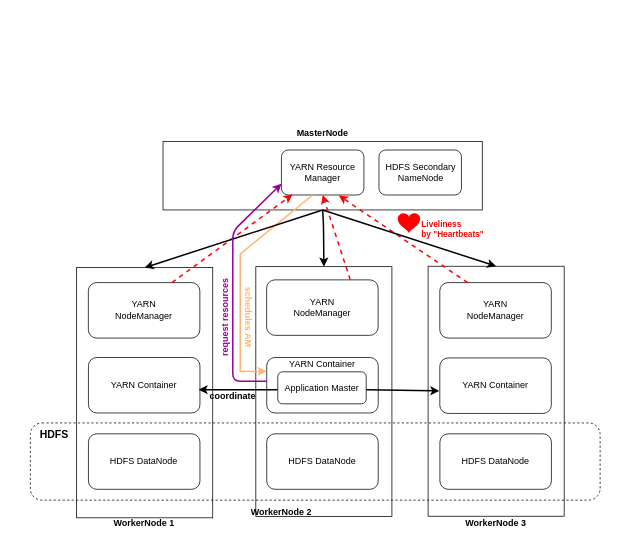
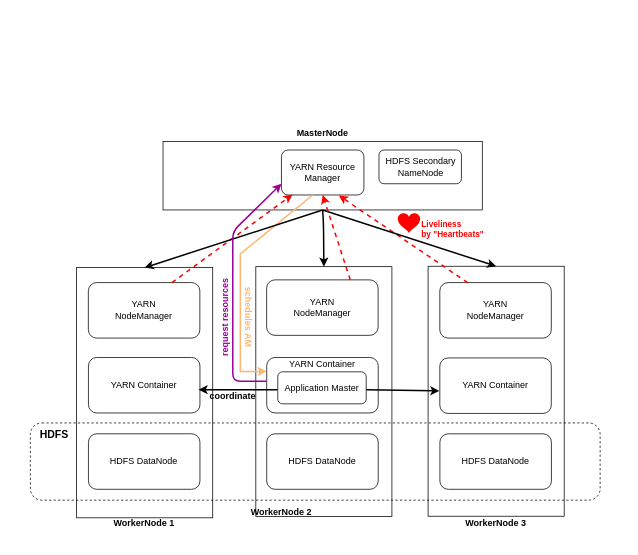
  <mxCell id="0" />
  <mxCell id="1" parent="0" />
  <mxCell id="2" value="" style="rounded=0;whiteSpace=wrap;html=1;dashed=1;fontSize=11;fillColor=#ffffff;fontFamily=Helvetica;strokeWidth=2;strokeColor=none;" parent="1" vertex="1"><mxGeometry x="20" y="158" width="800" height="560" as="geometry" /></mxCell>
  <mxCell id="3" value="" style="rounded=0;whiteSpace=wrap;html=1;rotation=-90;fontFamily=Helvetica;" parent="1" vertex="1"><mxGeometry x="264.82" y="430.96" width="333.36" height="181.52" as="geometry" /></mxCell>
  <mxCell id="4" value="" style="rounded=0;whiteSpace=wrap;html=1;rotation=-90;fontFamily=Helvetica;" parent="1" vertex="1"><mxGeometry x="384.22" y="20.82" width="91.29" height="425.85" as="geometry" /></mxCell>
  <mxCell id="5" value="&lt;div align=&quot;center&quot;&gt;MasterNode&lt;/div&gt;" style="text;html=1;strokeColor=none;fillColor=none;align=center;verticalAlign=middle;whiteSpace=wrap;rounded=0;fontFamily=Helvetica;fontStyle=1" parent="1" vertex="1"><mxGeometry x="344.86" y="166.52" width="170" height="20" as="geometry" /></mxCell>
  <mxCell id="6" value="YARN Resource Manager" style="rounded=1;whiteSpace=wrap;html=1;fillColor=none;fontFamily=Helvetica;" parent="1" vertex="1"><mxGeometry x="374.91" y="199.45" width="110" height="60" as="geometry" /></mxCell>
- <mxCell id="7" value="&lt;div align=&quot;center&quot;&gt;HDFS Secondary NameNode&lt;br&gt;&lt;/div&gt;" style="rounded=1;whiteSpace=wrap;html=1;fillColor=none;align=left;fontFamily=Helvetica;" parent="1" vertex="1"><mxGeometry x="505" y="199.45" width="110" height="60" as="geometry" /></mxCell>
+ <mxCell id="7" value="&lt;div align=&quot;center&quot;&gt;HDFS Secondary NameNode&lt;br&gt;&lt;/div&gt;" style="rounded=1;whiteSpace=wrap;html=1;fillColor=none;align=left;fontFamily=Helvetica;" parent="1" vertex="1"><mxGeometry x="505" y="199.45" width="110" height="45" as="geometry" /></mxCell>
  <mxCell id="8" value="WorkerNode 2" style="text;html=1;strokeColor=none;fillColor=none;align=center;verticalAlign=middle;whiteSpace=wrap;rounded=0;fontFamily=Helvetica;fontStyle=1" parent="1" vertex="1"><mxGeometry x="309.51" y="673" width="130" height="20" as="geometry" /></mxCell>
  <mxCell id="9" value="&lt;div align=&quot;center&quot;&gt;YARN&lt;/div&gt;&lt;div align=&quot;center&quot;&gt;NodeManager&lt;br&gt;&lt;/div&gt;" style="rounded=1;whiteSpace=wrap;html=1;fillColor=none;align=center;fontFamily=Helvetica;" parent="1" vertex="1"><mxGeometry x="355.15" y="372.65" width="148.73" height="74.02" as="geometry" /></mxCell>
  <mxCell id="10" value="HDFS DataNode" style="rounded=1;whiteSpace=wrap;html=1;fillColor=none;align=center;fontFamily=Helvetica;" parent="1" vertex="1"><mxGeometry x="355.27" y="577.99" width="148.73" height="74.02" as="geometry" /></mxCell>
  <mxCell id="11" style="edgeStyle=orthogonalEdgeStyle;rounded=0;orthogonalLoop=1;jettySize=auto;html=1;exitX=0.5;exitY=1;exitDx=0;exitDy=0;fontFamily=Helvetica;" parent="1" edge="1"><mxGeometry relative="1" as="geometry"><mxPoint x="405.67" y="547.74" as="sourcePoint" /><mxPoint x="405.67" y="547.74" as="targetPoint" /></mxGeometry></mxCell>
  <mxCell id="12" value="" style="rounded=0;whiteSpace=wrap;html=1;rotation=-90;fontFamily=Helvetica;" parent="1" vertex="1"><mxGeometry x="25.6" y="432.4" width="333.76" height="181.52" as="geometry" /></mxCell>
  <mxCell id="13" value="WorkerNode 1" style="text;html=1;strokeColor=none;fillColor=none;align=center;verticalAlign=middle;whiteSpace=wrap;rounded=0;fontFamily=Helvetica;fontStyle=1" parent="1" vertex="1"><mxGeometry x="126.71" y="688" width="130" height="20" as="geometry" /></mxCell>
  <mxCell id="14" value="&lt;div align=&quot;center&quot;&gt;YARN&lt;/div&gt;&lt;div align=&quot;center&quot;&gt;NodeManager&lt;br&gt;&lt;/div&gt;" style="rounded=1;whiteSpace=wrap;html=1;fillColor=none;align=center;fontFamily=Helvetica;" parent="1" vertex="1"><mxGeometry x="117.34" y="376.31" width="148.73" height="74.02" as="geometry" /></mxCell>
  <mxCell id="15" value="HDFS DataNode" style="rounded=1;whiteSpace=wrap;html=1;fillColor=none;align=center;fontFamily=Helvetica;" parent="1" vertex="1"><mxGeometry x="117.47" y="577.99" width="148.73" height="74.02" as="geometry" /></mxCell>
  <mxCell id="16" style="edgeStyle=orthogonalEdgeStyle;rounded=0;orthogonalLoop=1;jettySize=auto;html=1;exitX=0.5;exitY=1;exitDx=0;exitDy=0;fontFamily=Helvetica;" parent="1" edge="1"><mxGeometry relative="1" as="geometry"><mxPoint x="167.86" y="551.4" as="sourcePoint" /><mxPoint x="167.86" y="551.4" as="targetPoint" /></mxGeometry></mxCell>
  <mxCell id="17" value="" style="rounded=0;whiteSpace=wrap;html=1;rotation=-90;fontFamily=Helvetica;" parent="1" vertex="1"><mxGeometry x="494.56" y="430.45" width="333.45" height="181.52" as="geometry" /></mxCell>
  <mxCell id="18" value="WorkerNode 3" style="text;html=1;strokeColor=none;fillColor=none;align=center;verticalAlign=middle;whiteSpace=wrap;rounded=0;fontFamily=Helvetica;fontStyle=1" parent="1" vertex="1"><mxGeometry x="596.285" y="687.995" width="130" height="20" as="geometry" /></mxCell>
  <mxCell id="19" value="&lt;div align=&quot;center&quot;&gt;YARN&lt;/div&gt;&lt;div align=&quot;center&quot;&gt;NodeManager&lt;br&gt;&lt;/div&gt;" style="rounded=1;whiteSpace=wrap;html=1;fillColor=none;align=center;fontFamily=Helvetica;" parent="1" vertex="1"><mxGeometry x="586.145" y="376.315" width="148.73" height="74.02" as="geometry" /></mxCell>
  <mxCell id="20" value="HDFS DataNode" style="rounded=1;whiteSpace=wrap;html=1;fillColor=none;align=center;fontFamily=Helvetica;" parent="1" vertex="1"><mxGeometry x="586.275" y="577.995" width="148.73" height="74.02" as="geometry" /></mxCell>
  <mxCell id="21" style="edgeStyle=orthogonalEdgeStyle;rounded=0;orthogonalLoop=1;jettySize=auto;html=1;exitX=0.5;exitY=1;exitDx=0;exitDy=0;fontFamily=Helvetica;" parent="1" edge="1"><mxGeometry relative="1" as="geometry"><mxPoint x="636.665" y="551.405" as="sourcePoint" /><mxPoint x="636.665" y="551.405" as="targetPoint" /></mxGeometry></mxCell>
  <mxCell id="22" value="" style="rounded=1;whiteSpace=wrap;html=1;dashed=1;fontSize=11;fillColor=none;fontFamily=Helvetica;" parent="1" vertex="1"><mxGeometry x="40" y="563.5" width="760" height="103" as="geometry" /></mxCell>
  <mxCell id="23" value="&lt;font style=&quot;font-size: 14px&quot;&gt;HDFS&lt;/font&gt;" style="text;html=1;strokeColor=none;fillColor=none;align=center;verticalAlign=middle;whiteSpace=wrap;rounded=0;dashed=1;fontSize=11;fontStyle=1;fontFamily=Helvetica;" parent="1" vertex="1"><mxGeometry x="27.48" y="563.5" width="90" height="30.6" as="geometry" /></mxCell>
  <mxCell id="24" value="" style="endArrow=classic;html=1;fontFamily=Helvetica;fontSize=11;exitX=0.75;exitY=0;exitDx=0;exitDy=0;fontColor=#FF9933;dashed=1;fillColor=#ffe6cc;strokeColor=#FF0000;entryX=0.134;entryY=0.99;entryDx=0;entryDy=0;strokeWidth=2;entryPerimeter=0;" parent="1" source="14" target="6" edge="1"><mxGeometry width="50" height="50" relative="1" as="geometry"><mxPoint x="330" y="398" as="sourcePoint" /><mxPoint x="280" y="448" as="targetPoint" /></mxGeometry></mxCell>
  <mxCell id="25" value="" style="endArrow=classic;html=1;fontFamily=Helvetica;fontSize=11;entryX=0.696;entryY=1.011;entryDx=0;entryDy=0;exitX=0.25;exitY=0;exitDx=0;exitDy=0;dashed=1;fillColor=#ffe6cc;strokeColor=#FF0000;strokeWidth=2;entryPerimeter=0;" parent="1" source="19" target="6" edge="1"><mxGeometry width="50" height="50" relative="1" as="geometry"><mxPoint x="330" y="398" as="sourcePoint" /><mxPoint x="430" y="258" as="targetPoint" /></mxGeometry></mxCell>
  <mxCell id="26" value="YARN Container" style="rounded=1;whiteSpace=wrap;html=1;fillColor=none;align=center;fontFamily=Helvetica;" parent="1" vertex="1"><mxGeometry x="586.145" y="476.785" width="148.73" height="74.02" as="geometry" /></mxCell>
  <mxCell id="27" value="YARN Container" style="rounded=1;whiteSpace=wrap;html=1;fillColor=none;align=center;fontFamily=Helvetica;" parent="1" vertex="1"><mxGeometry x="117.475" y="476.195" width="148.73" height="74.02" as="geometry" /></mxCell>
  <mxCell id="28" value="&lt;div&gt;YARN Container&lt;/div&gt;&lt;div&gt;&lt;br&gt;&lt;/div&gt;&lt;div&gt;&lt;br&gt;&lt;/div&gt;&lt;div&gt;&lt;br&gt;&lt;/div&gt;&lt;div&gt;&lt;br&gt;&lt;/div&gt;" style="rounded=1;whiteSpace=wrap;html=1;fillColor=none;align=center;fontFamily=Helvetica;" parent="1" vertex="1"><mxGeometry x="355.275" y="476.195" width="148.73" height="74.02" as="geometry" /></mxCell>
  <mxCell id="29" value="" style="endArrow=classic;html=1;strokeColor=#FFB570;fontFamily=Helvetica;fontSize=11;fontColor=#FF9933;exitX=0.379;exitY=1.001;exitDx=0;exitDy=0;entryX=0;entryY=0.25;entryDx=0;entryDy=0;rounded=0;strokeWidth=2;exitPerimeter=0;" parent="1" source="6" target="28" edge="1"><mxGeometry width="50" height="50" relative="1" as="geometry"><mxPoint x="325.53" y="268" as="sourcePoint" /><mxPoint x="330" y="398" as="targetPoint" /><Array as="points"><mxPoint x="320" y="338" /><mxPoint x="320" y="495" /></Array></mxGeometry></mxCell>
  <mxCell id="30" value="" style="endArrow=classic;html=1;strokeColor=#000000;strokeWidth=2;fontFamily=Helvetica;fontSize=11;fontColor=#FF9933;exitX=-0.004;exitY=0.559;exitDx=0;exitDy=0;entryX=0.988;entryY=0.58;entryDx=0;entryDy=0;entryPerimeter=0;exitPerimeter=0;" parent="1" source="37" target="27" edge="1"><mxGeometry width="50" height="50" relative="1" as="geometry"><mxPoint x="280" y="448" as="sourcePoint" /><mxPoint x="264" y="520" as="targetPoint" /></mxGeometry></mxCell>
  <mxCell id="31" value="" style="endArrow=classic;html=1;strokeColor=#000000;strokeWidth=2;fontFamily=Helvetica;fontSize=11;fontColor=#FF9933;exitX=1.001;exitY=0.564;exitDx=0;exitDy=0;entryX=-0.004;entryY=0.594;entryDx=0;entryDy=0;entryPerimeter=0;exitPerimeter=0;" parent="1" source="37" target="26" edge="1"><mxGeometry width="50" height="50" relative="1" as="geometry"><mxPoint x="280" y="448" as="sourcePoint" /><mxPoint x="330" y="398" as="targetPoint" /></mxGeometry></mxCell>
  <mxCell id="32" value="" style="shape=mxgraph.signs.healthcare.heart_2;html=1;fillColor=#FF0000;strokeColor=none;verticalLabelPosition=bottom;verticalAlign=top;align=center;rounded=1;dashed=1;fontFamily=Helvetica;fontSize=11;fontColor=#FF9933;" parent="1" vertex="1"><mxGeometry x="530" y="283.96" width="30" height="26.28" as="geometry" /></mxCell>
  <mxCell id="33" value="&lt;div&gt;Liveliness&lt;/div&gt;&lt;div&gt;by &quot;Heartbeats&quot;&lt;br&gt;&lt;/div&gt;" style="text;html=1;strokeColor=none;fillColor=none;align=left;verticalAlign=middle;whiteSpace=wrap;rounded=0;dashed=1;fontFamily=Helvetica;fontSize=11;fontColor=#FF0000;fontStyle=1" parent="1" vertex="1"><mxGeometry x="560" y="290.24" width="100" height="30" as="geometry" /></mxCell>
  <mxCell id="34" value="" style="endArrow=classic;html=1;strokeColor=#000000;strokeWidth=2;fontFamily=Helvetica;fontSize=11;fontColor=#000000;entryX=1;entryY=0.5;entryDx=0;entryDy=0;exitX=0;exitY=0.5;exitDx=0;exitDy=0;" parent="1" source="4" target="12" edge="1"><mxGeometry width="50" height="50" relative="1" as="geometry"><mxPoint x="432" y="292" as="sourcePoint" /><mxPoint x="330" y="398" as="targetPoint" /></mxGeometry></mxCell>
  <mxCell id="35" value="" style="endArrow=classic;html=1;strokeColor=#000000;strokeWidth=2;fontFamily=Helvetica;fontSize=11;fontColor=#000000;entryX=1;entryY=0.5;entryDx=0;entryDy=0;exitX=0;exitY=0.5;exitDx=0;exitDy=0;" parent="1" source="4" target="3" edge="1"><mxGeometry width="50" height="50" relative="1" as="geometry"><mxPoint x="431" y="288" as="sourcePoint" /><mxPoint x="330" y="398" as="targetPoint" /><Array as="points"><mxPoint x="431" y="298" /></Array></mxGeometry></mxCell>
  <mxCell id="36" value="" style="endArrow=classic;html=1;strokeColor=#000000;strokeWidth=2;fontFamily=Helvetica;fontSize=11;fontColor=#000000;entryX=1;entryY=0.5;entryDx=0;entryDy=0;exitX=0;exitY=0.5;exitDx=0;exitDy=0;" parent="1" source="4" target="17" edge="1"><mxGeometry width="50" height="50" relative="1" as="geometry"><mxPoint x="430" y="298" as="sourcePoint" /><mxPoint x="330" y="398" as="targetPoint" /></mxGeometry></mxCell>
  <mxCell id="37" value="Application Master" style="rounded=1;whiteSpace=wrap;html=1;fillColor=none;align=center;fontFamily=Helvetica;" parent="1" vertex="1"><mxGeometry x="370" y="495.31" width="117.97" height="42.69" as="geometry" /></mxCell>
  <mxCell id="38" value="schedules AM" style="text;html=1;strokeColor=none;fillColor=none;align=center;verticalAlign=middle;whiteSpace=wrap;rounded=0;fontColor=#FFB570;fontStyle=1;rotation=90;" parent="1" vertex="1"><mxGeometry x="284.91" y="412.4" width="90" height="20" as="geometry" /></mxCell>
  <mxCell id="39" value="" style="endArrow=classic;html=1;fontFamily=Helvetica;fontSize=11;dashed=1;fillColor=#ffe6cc;strokeColor=#FF0000;entryX=0.5;entryY=1;entryDx=0;entryDy=0;strokeWidth=2;exitX=0.75;exitY=0;exitDx=0;exitDy=0;" parent="1" source="9" target="6" edge="1"><mxGeometry width="50" height="50" relative="1" as="geometry"><mxPoint x="432" y="373" as="sourcePoint" /><mxPoint x="432" y="228" as="targetPoint" /><Array as="points" /></mxGeometry></mxCell>
  <mxCell id="40" value="coordinate" style="text;html=1;strokeColor=none;fillColor=none;align=center;verticalAlign=middle;whiteSpace=wrap;rounded=0;fontStyle=1" vertex="1" parent="1"><mxGeometry x="290" y="518" width="40" height="20" as="geometry" /></mxCell>
  <mxCell id="41" value="" style="endArrow=classic;html=1;exitX=0;exitY=0.43;exitDx=0;exitDy=0;entryX=0;entryY=0.75;entryDx=0;entryDy=0;strokeWidth=2;strokeColor=#990099;exitPerimeter=0;" edge="1" parent="1" source="28" target="6"><mxGeometry width="50" height="50" relative="1" as="geometry"><mxPoint x="220" y="538" as="sourcePoint" /><mxPoint x="270" y="488" as="targetPoint" /><Array as="points"><mxPoint x="310" y="508" /><mxPoint x="310" y="308" /></Array></mxGeometry></mxCell>
  <mxCell id="42" value="request resources" style="text;html=1;strokeColor=none;fillColor=none;align=center;verticalAlign=middle;whiteSpace=wrap;rounded=0;fontStyle=1;fontColor=#990099;rotation=-90;" vertex="1" parent="1"><mxGeometry x="245.27" y="412.4" width="110" height="20" as="geometry" /></mxCell>
